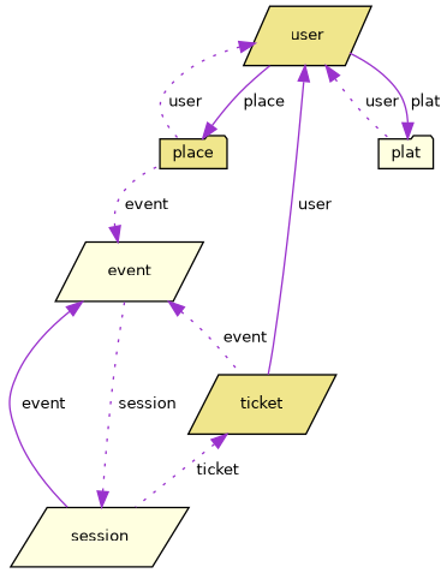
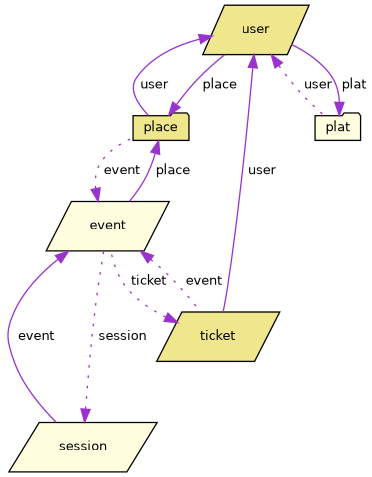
  digraph {
    node [color=black fillcolor=khaki fontname=Helvetica fontsize=10 shape=parallelogram style=filled]
    edge [color=darkorchid3 dir=back fontname=Helvetica fontsize=10 labelfontname=Helvetica labelfontsize=10 style=solid]
    n1 [fontcolor=black height=0.2 label=user width=0.4]
    n2 [height=0.2 label=place shape=folder width=0.4]
    n3 [height=0.2 label=ticket width=0.4]
    n4 [fillcolor=lightyellow height=0.2 label=plat shape=folder width=0.4]
    n5 [fillcolor=lightyellow height=0.2 label=event width=0.4]
    n6 [fillcolor=lightyellow height=0.2 label=session width=0.4]
-   n1 -> n2 [label=" user" style=dotted]
+   n1 -> n2 [label=" user"]
    n1 -> n3 [label=" user"]
    n1 -> n4 [label=" user" style=dotted]
    n2 -> n1 [label=" place"]
-   n3 -> n6 [label=" ticket" style=dotted]
+   n2 -> n5 [label=" place"]
+   n3 -> n5 [label=" ticket" style=dotted]
    n4 -> n1 [label=" plat"]
    n5 -> n2 [label=" event" style=dotted]
    n5 -> n3 [label=" event" style=dotted]
    n5 -> n6 [label=" event"]
    n6 -> n5 [label=" session" style=dotted]
  }
